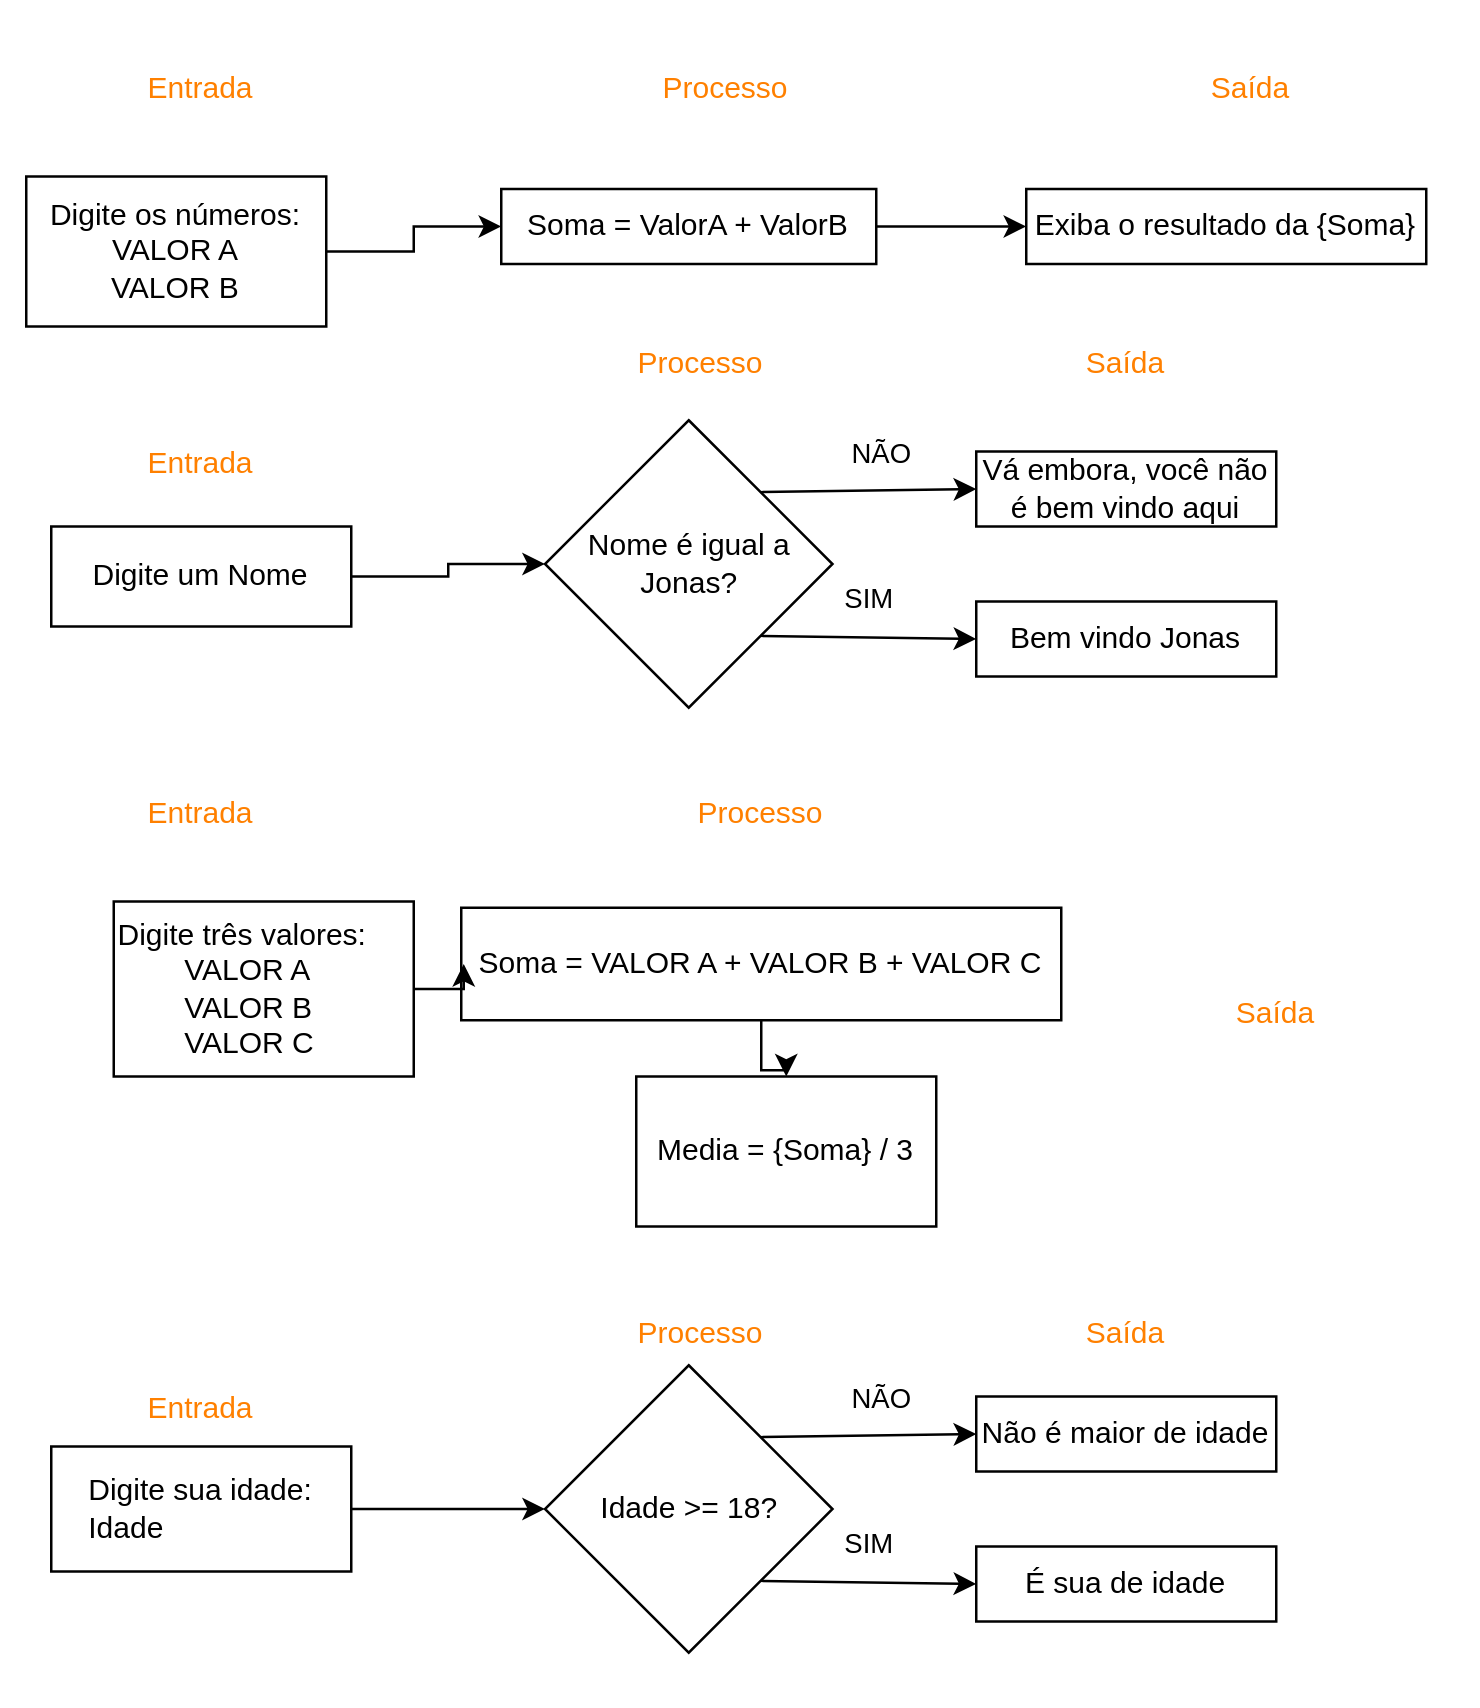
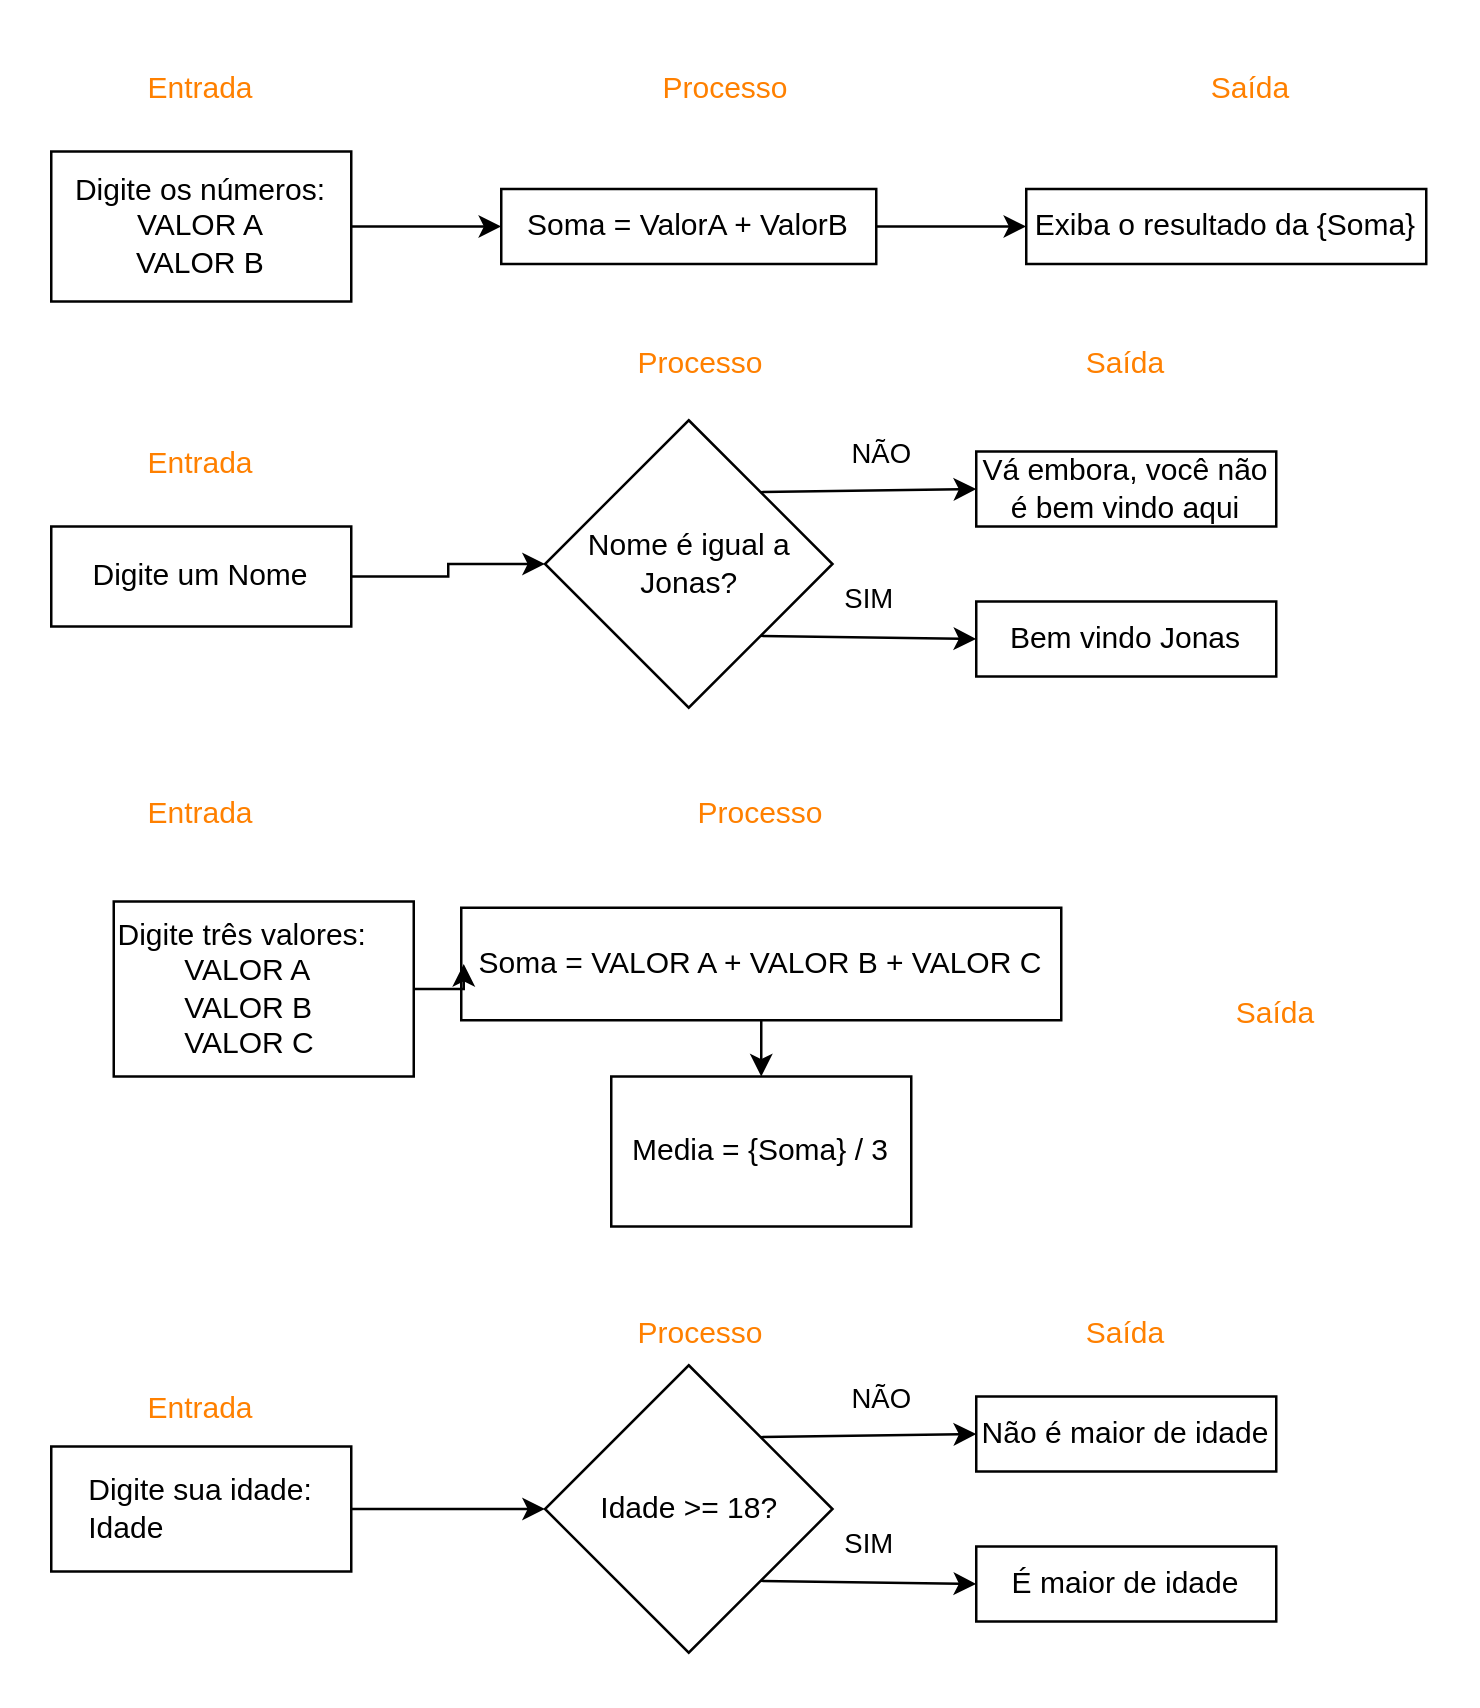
  <mxCell id="0" />
  <mxCell id="1" parent="0" />
  <mxCell id="2" value="&lt;font style=&quot;color: rgb(255, 128, 0);&quot;&gt;Entrada&lt;/font&gt;" style="text;html=1;align=center;verticalAlign=middle;whiteSpace=wrap;rounded=0;" vertex="1" parent="1"><mxGeometry x="50" y="310" width="60" height="30" as="geometry" /></mxCell>
  <mxCell id="3" value="&lt;font style=&quot;color: rgb(255, 128, 0);&quot;&gt;Processo&lt;/font&gt;" style="text;html=1;align=center;verticalAlign=middle;whiteSpace=wrap;rounded=0;" vertex="1" parent="1"><mxGeometry x="274" y="310" width="60" height="30" as="geometry" /></mxCell>
  <mxCell id="4" value="&lt;font style=&quot;color: rgb(255, 128, 0);&quot;&gt;Saída&lt;/font&gt;" style="text;html=1;align=center;verticalAlign=middle;whiteSpace=wrap;rounded=0;" vertex="1" parent="1"><mxGeometry x="480" y="390" width="60" height="30" as="geometry" /></mxCell>
  <mxCell id="5" value="" style="edgeStyle=orthogonalEdgeStyle;rounded=0;orthogonalLoop=1;jettySize=auto;html=1;" edge="1" parent="1" source="6" target="8"><mxGeometry relative="1" as="geometry" /></mxCell>
  <mxCell id="6" value="Digite três valores:&lt;div&gt;&lt;span style=&quot;white-space: pre;&quot;&gt;&#09;&lt;/span&gt;VALOR A&lt;/div&gt;&lt;div&gt;&lt;span style=&quot;white-space: pre;&quot;&gt;&#09;&lt;/span&gt;VALOR B&lt;/div&gt;&lt;div&gt;&lt;span style=&quot;white-space: pre;&quot;&gt;&#09;&lt;/span&gt;VALOR C&lt;/div&gt;" style="rounded=0;whiteSpace=wrap;html=1;fillColor=none;align=left;" vertex="1" parent="1"><mxGeometry x="45" y="360" width="120" height="70" as="geometry" /></mxCell>
  <mxCell id="7" value="" style="edgeStyle=orthogonalEdgeStyle;rounded=0;orthogonalLoop=1;jettySize=auto;html=1;" edge="1" parent="1" source="8" target="9"><mxGeometry relative="1" as="geometry" /></mxCell>
  <mxCell id="8" value="Soma = VALOR A + VALOR B + VALOR C" style="whiteSpace=wrap;html=1;align=center;fillColor=none;rounded=0;" vertex="1" parent="1"><mxGeometry x="184" y="362.5" width="240" height="45" as="geometry" /></mxCell>
- <mxCell id="9" value="Media = {Soma} / 3" style="whiteSpace=wrap;html=1;align=center;fillColor=none;rounded=0;" vertex="1" parent="1"><mxGeometry x="254" y="430" width="120" height="60" as="geometry" /></mxCell>
+ <mxCell id="9" value="Media = {Soma} / 3" style="whiteSpace=wrap;html=1;align=center;fillColor=none;rounded=0;" vertex="1" parent="1"><mxGeometry x="244" y="430" width="120" height="60" as="geometry" /></mxCell>
  <mxCell id="10" value="&lt;font style=&quot;color: rgb(255, 128, 0);&quot;&gt;Entrada&lt;/font&gt;" style="text;html=1;align=center;verticalAlign=middle;whiteSpace=wrap;rounded=0;" vertex="1" parent="1"><mxGeometry x="50" y="20" width="60" height="30" as="geometry" /></mxCell>
  <mxCell id="11" value="" style="edgeStyle=orthogonalEdgeStyle;rounded=0;orthogonalLoop=1;jettySize=auto;html=1;" edge="1" parent="1" source="12" target="14"><mxGeometry relative="1" as="geometry" /></mxCell>
- <mxCell id="12" value="Digite os números:&lt;div&gt;VALOR A&lt;/div&gt;&lt;div&gt;VALOR B&lt;/div&gt;" style="rounded=0;whiteSpace=wrap;html=1;fillColor=none;" vertex="1" parent="1"><mxGeometry x="10" y="70" width="120" height="60" as="geometry" /></mxCell>
+ <mxCell id="12" value="Digite os números:&lt;div&gt;VALOR A&lt;/div&gt;&lt;div&gt;VALOR B&lt;/div&gt;" style="rounded=0;whiteSpace=wrap;html=1;fillColor=none;" vertex="1" parent="1"><mxGeometry x="20" y="60" width="120" height="60" as="geometry" /></mxCell>
  <mxCell id="13" value="" style="edgeStyle=orthogonalEdgeStyle;rounded=0;orthogonalLoop=1;jettySize=auto;html=1;" edge="1" parent="1" source="14" target="15"><mxGeometry relative="1" as="geometry" /></mxCell>
  <mxCell id="14" value="Soma = ValorA + ValorB" style="whiteSpace=wrap;html=1;rounded=0;fillColor=none;" vertex="1" parent="1"><mxGeometry x="200" y="75" width="150" height="30" as="geometry" /></mxCell>
  <mxCell id="15" value="Exiba o resultado da {Soma}" style="whiteSpace=wrap;html=1;fillColor=none;rounded=0;" vertex="1" parent="1"><mxGeometry x="410" y="75" width="160" height="30" as="geometry" /></mxCell>
  <mxCell id="16" value="&lt;font style=&quot;color: rgb(255, 128, 0);&quot;&gt;Processo&lt;/font&gt;" style="text;html=1;align=center;verticalAlign=middle;whiteSpace=wrap;rounded=0;" vertex="1" parent="1"><mxGeometry x="260" y="20" width="60" height="30" as="geometry" /></mxCell>
  <mxCell id="17" value="&lt;font style=&quot;color: rgb(255, 128, 0);&quot;&gt;Saída&lt;/font&gt;" style="text;html=1;align=center;verticalAlign=middle;whiteSpace=wrap;rounded=0;" vertex="1" parent="1"><mxGeometry x="470" y="20" width="60" height="30" as="geometry" /></mxCell>
  <mxCell id="18" value="&lt;font style=&quot;color: rgb(255, 128, 0);&quot;&gt;Entrada&lt;/font&gt;" style="text;html=1;align=center;verticalAlign=middle;whiteSpace=wrap;rounded=0;" vertex="1" parent="1"><mxGeometry x="50" y="170" width="60" height="30" as="geometry" /></mxCell>
  <mxCell id="19" value="" style="edgeStyle=orthogonalEdgeStyle;rounded=0;orthogonalLoop=1;jettySize=auto;html=1;" edge="1" parent="1" source="20" target="21"><mxGeometry relative="1" as="geometry" /></mxCell>
  <mxCell id="20" value="Digite um Nome" style="rounded=0;whiteSpace=wrap;html=1;fillColor=none;" vertex="1" parent="1"><mxGeometry x="20" y="210" width="120" height="40" as="geometry" /></mxCell>
  <mxCell id="21" value="Nome é igual a Jonas?" style="rhombus;whiteSpace=wrap;html=1;fillColor=none;rounded=0;" vertex="1" parent="1"><mxGeometry x="217.5" y="167.5" width="115" height="115" as="geometry" /></mxCell>
  <mxCell id="22" value="Bem vindo Jonas" style="rounded=0;whiteSpace=wrap;html=1;fillColor=none;" vertex="1" parent="1"><mxGeometry x="390" y="240" width="120" height="30" as="geometry" /></mxCell>
  <mxCell id="23" value="Vá embora, você não é bem vindo aqui" style="rounded=0;whiteSpace=wrap;html=1;fillColor=none;" vertex="1" parent="1"><mxGeometry x="390" y="180" width="120" height="30" as="geometry" /></mxCell>
  <mxCell id="24" value="" style="endArrow=classic;html=1;rounded=0;entryX=0;entryY=0.5;entryDx=0;entryDy=0;exitX=1;exitY=1;exitDx=0;exitDy=0;" edge="1" parent="1" source="21" target="22"><mxGeometry width="50" height="50" relative="1" as="geometry"><mxPoint x="400" y="250" as="sourcePoint" /><mxPoint x="450" y="200" as="targetPoint" /></mxGeometry></mxCell>
  <mxCell id="25" value="SIM" style="edgeLabel;html=1;align=center;verticalAlign=middle;resizable=0;points=[];labelBackgroundColor=none;" vertex="1" connectable="0" parent="24"><mxGeometry x="-0.022" y="-3" relative="1" as="geometry"><mxPoint x="1" y="-19" as="offset" /></mxGeometry></mxCell>
  <mxCell id="26" value="" style="endArrow=classic;html=1;rounded=0;entryX=0;entryY=0.5;entryDx=0;entryDy=0;exitX=1;exitY=0;exitDx=0;exitDy=0;" edge="1" parent="1" source="21" target="23"><mxGeometry width="50" height="50" relative="1" as="geometry"><mxPoint x="440" y="230" as="sourcePoint" /><mxPoint x="384" y="306" as="targetPoint" /></mxGeometry></mxCell>
  <mxCell id="27" value="NÃO" style="edgeLabel;html=1;align=center;verticalAlign=middle;resizable=0;points=[];labelBackgroundColor=none;" vertex="1" connectable="0" parent="26"><mxGeometry x="-0.154" y="-2" relative="1" as="geometry"><mxPoint x="12" y="-17" as="offset" /></mxGeometry></mxCell>
  <mxCell id="28" value="&lt;font style=&quot;color: rgb(255, 128, 0);&quot;&gt;Processo&lt;/font&gt;" style="text;html=1;align=center;verticalAlign=middle;whiteSpace=wrap;rounded=0;" vertex="1" parent="1"><mxGeometry x="250" y="130" width="60" height="30" as="geometry" /></mxCell>
  <mxCell id="29" value="&lt;font style=&quot;color: rgb(255, 128, 0);&quot;&gt;Saída&lt;/font&gt;" style="text;html=1;align=center;verticalAlign=middle;whiteSpace=wrap;rounded=0;" vertex="1" parent="1"><mxGeometry x="420" y="130" width="60" height="30" as="geometry" /></mxCell>
  <mxCell id="30" value="&lt;font style=&quot;color: rgb(255, 128, 0);&quot;&gt;Entrada&lt;/font&gt;" style="text;html=1;align=center;verticalAlign=middle;whiteSpace=wrap;rounded=0;" vertex="1" parent="1"><mxGeometry x="50" y="548" width="60" height="30" as="geometry" /></mxCell>
  <mxCell id="31" value="" style="edgeStyle=orthogonalEdgeStyle;rounded=0;orthogonalLoop=1;jettySize=auto;html=1;" edge="1" parent="1" source="32" target="33"><mxGeometry relative="1" as="geometry" /></mxCell>
  <mxCell id="32" value="&lt;span style=&quot;text-align: left;&quot;&gt;Digite sua idade:&lt;/span&gt;&lt;div style=&quot;text-align: left;&quot;&gt;Idade&lt;/div&gt;" style="rounded=0;whiteSpace=wrap;html=1;fillColor=none;" vertex="1" parent="1"><mxGeometry x="20" y="578" width="120" height="50" as="geometry" /></mxCell>
  <mxCell id="33" value="Idade &amp;gt;= 18?" style="rhombus;whiteSpace=wrap;html=1;fillColor=none;rounded=0;" vertex="1" parent="1"><mxGeometry x="217.5" y="545.5" width="115" height="115" as="geometry" /></mxCell>
- <mxCell id="34" value="É sua de idade" style="rounded=0;whiteSpace=wrap;html=1;fillColor=none;" vertex="1" parent="1"><mxGeometry x="390" y="618" width="120" height="30" as="geometry" /></mxCell>
+ <mxCell id="34" value="É maior de idade" style="rounded=0;whiteSpace=wrap;html=1;fillColor=none;" vertex="1" parent="1"><mxGeometry x="390" y="618" width="120" height="30" as="geometry" /></mxCell>
  <mxCell id="35" value="Não é maior de idade" style="rounded=0;whiteSpace=wrap;html=1;fillColor=none;" vertex="1" parent="1"><mxGeometry x="390" y="558" width="120" height="30" as="geometry" /></mxCell>
  <mxCell id="36" value="" style="endArrow=classic;html=1;rounded=0;entryX=0;entryY=0.5;entryDx=0;entryDy=0;exitX=1;exitY=1;exitDx=0;exitDy=0;" edge="1" parent="1" source="33" target="34"><mxGeometry width="50" height="50" relative="1" as="geometry"><mxPoint x="400" y="628" as="sourcePoint" /><mxPoint x="450" y="578" as="targetPoint" /></mxGeometry></mxCell>
  <mxCell id="37" value="SIM" style="edgeLabel;html=1;align=center;verticalAlign=middle;resizable=0;points=[];labelBackgroundColor=none;" vertex="1" connectable="0" parent="36"><mxGeometry x="-0.022" y="-3" relative="1" as="geometry"><mxPoint x="1" y="-19" as="offset" /></mxGeometry></mxCell>
  <mxCell id="38" value="" style="endArrow=classic;html=1;rounded=0;entryX=0;entryY=0.5;entryDx=0;entryDy=0;exitX=1;exitY=0;exitDx=0;exitDy=0;" edge="1" parent="1" source="33" target="35"><mxGeometry width="50" height="50" relative="1" as="geometry"><mxPoint x="440" y="608" as="sourcePoint" /><mxPoint x="384" y="684" as="targetPoint" /></mxGeometry></mxCell>
  <mxCell id="39" value="NÃO" style="edgeLabel;html=1;align=center;verticalAlign=middle;resizable=0;points=[];labelBackgroundColor=none;" vertex="1" connectable="0" parent="38"><mxGeometry x="-0.154" y="-2" relative="1" as="geometry"><mxPoint x="12" y="-17" as="offset" /></mxGeometry></mxCell>
  <mxCell id="40" value="&lt;font style=&quot;color: rgb(255, 128, 0);&quot;&gt;Processo&lt;/font&gt;" style="text;html=1;align=center;verticalAlign=middle;whiteSpace=wrap;rounded=0;" vertex="1" parent="1"><mxGeometry x="250" y="518" width="60" height="30" as="geometry" /></mxCell>
  <mxCell id="41" value="&lt;font style=&quot;color: rgb(255, 128, 0);&quot;&gt;Saída&lt;/font&gt;" style="text;html=1;align=center;verticalAlign=middle;whiteSpace=wrap;rounded=0;" vertex="1" parent="1"><mxGeometry x="420" y="518" width="60" height="30" as="geometry" /></mxCell>
